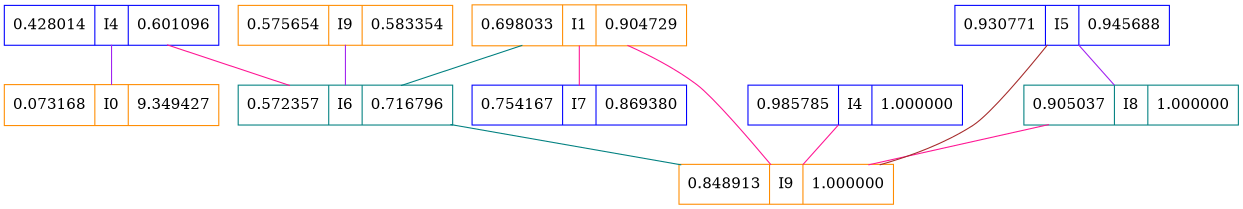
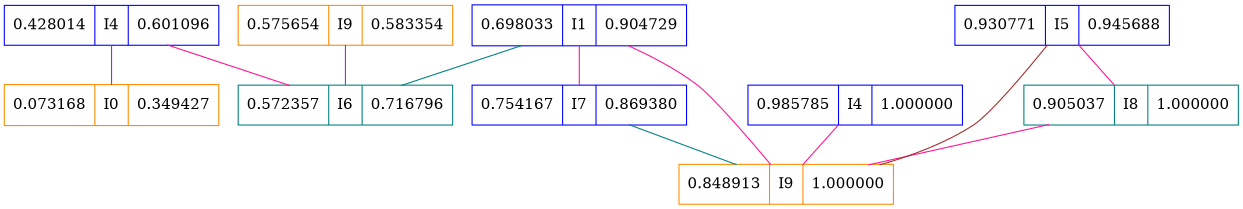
  graph {
    node [color=darkorange shape=record]
    edge [color=deeppink]
-   n1 [label="0.073168|I0|9.349427"]
-   n2 [label="0.698033|I1|0.904729"]
+   n1 [label="0.073168|I0|0.349427"]
+   n2 [color=blue label="0.698033|I1|0.904729"]
    n3 [color=teal label="0.572357|I6|0.716796"]
    n4 [color=blue label="0.754167|I7|0.869380"]
    n5 [label="0.848913|I9|1.000000"]
    n6 [color=blue label="0.428014|I4|0.601096"]
    n7 [label="0.575654|I9|0.583354"]
    n8 [color=blue label="0.985785|I4|1.000000"]
    n9 [color=teal label="0.905037|I8|1.000000"]
    n10 [color=blue label="0.930771|I5|0.945688"]
    n2 -- n3 [color=teal]
    n2 -- n4
    n2 -- n5
-   n3 -- n5 [color=teal]
+   n4 -- n5 [color=teal]
    n6 -- n1 [color=purple]
    n6 -- n3
    n7 -- n3 [color=purple]
    n8 -- n5
    n9 -- n5
    n10 -- n5 [color=brown]
-   n10 -- n9 [color=purple]
+   n10 -- n9
  }
